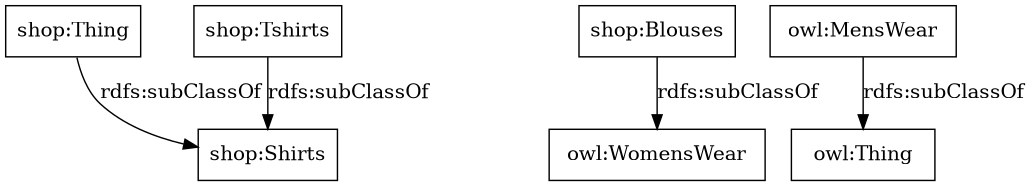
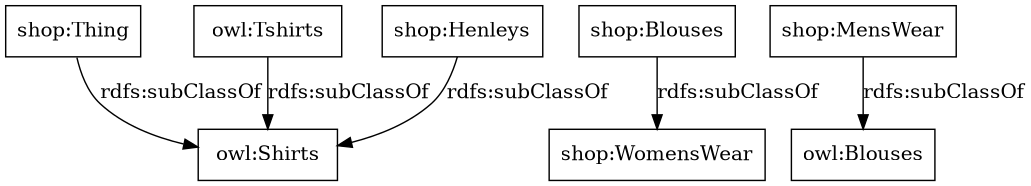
  digraph {
    rankdir=TB
    node [color=black shape=rectangle]
    n1 [label="shop:Thing"]
-   "shop:Shirts"
+   "shop:Shirts" [label="owl:Shirts"]
    "shop:Blouses"
-   "shop:WomensWear" [label="owl:WomensWear"]
-   "shop:Tshirts"
-   "shop:MensWear" [label="owl:MensWear"]
-   "owl:Thing"
+   "shop:WomensWear"
+   "shop:Tshirts" [label="owl:Tshirts"]
+   "shop:Henleys"
+   "shop:MensWear"
+   "owl:Thing" [label="owl:Blouses"]
    n1 -> "shop:Shirts" [label="rdfs:subClassOf"]
    "shop:Blouses" -> "shop:WomensWear" [label="rdfs:subClassOf"]
    "shop:Tshirts" -> "shop:Shirts" [label="rdfs:subClassOf"]
+   "shop:Henleys" -> "shop:Shirts" [label="rdfs:subClassOf"]
    "shop:MensWear" -> "owl:Thing" [label="rdfs:subClassOf"]
  }
